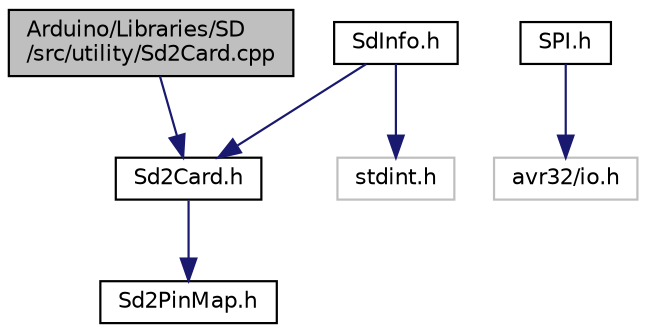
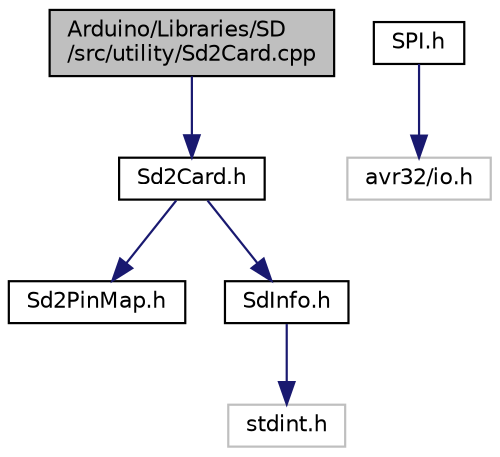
  digraph {
    node [color=black fillcolor=white fontname=Helvetica fontsize=10 shape=record style=filled]
    edge [color=midnightblue fontname=Helvetica fontsize=10 labelfontname=Helvetica labelfontsize=10 style=solid]
    n1 [fillcolor=grey75 fontcolor=black height=0.2 label="Arduino/Libraries/SD\l/src/utility/Sd2Card.cpp" width=0.4]
    n2 [height=0.2 label="Sd2Card.h" width=0.4]
    n3 [height=0.2 label="Sd2PinMap.h" width=0.4]
    n4 [height=0.2 label="SdInfo.h" width=0.4]
    n5 [height=0.2 label="SPI.h" width=0.4]
    n6 [color=grey75 height=0.2 label="avr32/io.h" width=0.4]
    n7 [color=grey75 height=0.2 label="stdint.h" width=0.4]
    n1 -> n2
    n2 -> n3
-   n4 -> n2
+   n2 -> n4
    n4 -> n7
    n5 -> n6
  }
